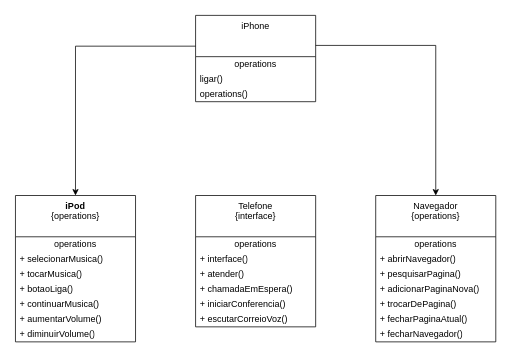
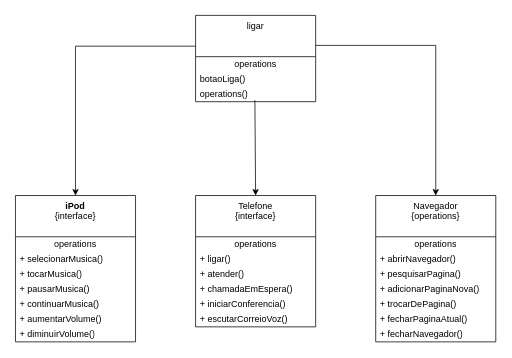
  <mxCell id="0" />
  <mxCell id="1" parent="0" />
- <mxCell id="2" value="iPhone" style="swimlane;fontStyle=0;align=center;verticalAlign=top;childLayout=stackLayout;horizontal=1;startSize=55;horizontalStack=0;resizeParent=1;resizeParentMax=0;resizeLast=0;collapsible=0;marginBottom=0;html=1;whiteSpace=wrap;" vertex="1" parent="1"><mxGeometry x="260" y="20" width="160" height="115" as="geometry" /></mxCell>
+ <mxCell id="2" value="ligar" style="swimlane;fontStyle=0;align=center;verticalAlign=top;childLayout=stackLayout;horizontal=1;startSize=55;horizontalStack=0;resizeParent=1;resizeParentMax=0;resizeLast=0;collapsible=0;marginBottom=0;html=1;whiteSpace=wrap;" vertex="1" parent="1"><mxGeometry x="260" y="20" width="160" height="115" as="geometry" /></mxCell>
  <mxCell id="3" value="operations" style="text;html=1;strokeColor=none;fillColor=none;align=center;verticalAlign=middle;spacingLeft=4;spacingRight=4;overflow=hidden;rotatable=0;points=[[0,0.5],[1,0.5]];portConstraint=eastwest;whiteSpace=wrap;" vertex="1" parent="2"><mxGeometry y="55" width="160" height="20" as="geometry" /></mxCell>
- <mxCell id="4" value="ligar()" style="text;html=1;strokeColor=none;fillColor=none;align=left;verticalAlign=middle;spacingLeft=4;spacingRight=4;overflow=hidden;rotatable=0;points=[[0,0.5],[1,0.5]];portConstraint=eastwest;whiteSpace=wrap;" vertex="1" parent="2"><mxGeometry y="75" width="160" height="20" as="geometry" /></mxCell>
+ <mxCell id="4" value="botaoLiga()" style="text;html=1;strokeColor=none;fillColor=none;align=left;verticalAlign=middle;spacingLeft=4;spacingRight=4;overflow=hidden;rotatable=0;points=[[0,0.5],[1,0.5]];portConstraint=eastwest;whiteSpace=wrap;" vertex="1" parent="2"><mxGeometry y="75" width="160" height="20" as="geometry" /></mxCell>
  <mxCell id="5" value="operations()" style="text;html=1;strokeColor=none;fillColor=none;align=left;verticalAlign=middle;spacingLeft=4;spacingRight=4;overflow=hidden;rotatable=0;points=[[0,0.5],[1,0.5]];portConstraint=eastwest;whiteSpace=wrap;" vertex="1" parent="2"><mxGeometry y="95" width="160" height="20" as="geometry" /></mxCell>
  <mxCell id="6" value="Telefone&lt;br&gt;{interface}" style="swimlane;fontStyle=0;align=center;verticalAlign=top;childLayout=stackLayout;horizontal=1;startSize=55;horizontalStack=0;resizeParent=1;resizeParentMax=0;resizeLast=0;collapsible=0;marginBottom=0;html=1;whiteSpace=wrap;" vertex="1" parent="1"><mxGeometry x="260" y="260" width="160" height="175" as="geometry" /></mxCell>
  <mxCell id="7" value="operations" style="text;html=1;strokeColor=none;fillColor=none;align=center;verticalAlign=middle;spacingLeft=4;spacingRight=4;overflow=hidden;rotatable=0;points=[[0,0.5],[1,0.5]];portConstraint=eastwest;whiteSpace=wrap;" vertex="1" parent="6"><mxGeometry y="55" width="160" height="20" as="geometry" /></mxCell>
- <mxCell id="8" value="+ interface()" style="text;html=1;strokeColor=none;fillColor=none;align=left;verticalAlign=middle;spacingLeft=4;spacingRight=4;overflow=hidden;rotatable=0;points=[[0,0.5],[1,0.5]];portConstraint=eastwest;whiteSpace=wrap;" vertex="1" parent="6"><mxGeometry y="75" width="160" height="20" as="geometry" /></mxCell>
+ <mxCell id="8" value="+ ligar()" style="text;html=1;strokeColor=none;fillColor=none;align=left;verticalAlign=middle;spacingLeft=4;spacingRight=4;overflow=hidden;rotatable=0;points=[[0,0.5],[1,0.5]];portConstraint=eastwest;whiteSpace=wrap;" vertex="1" parent="6"><mxGeometry y="75" width="160" height="20" as="geometry" /></mxCell>
  <mxCell id="9" value="+ atender()" style="text;html=1;strokeColor=none;fillColor=none;align=left;verticalAlign=middle;spacingLeft=4;spacingRight=4;overflow=hidden;rotatable=0;points=[[0,0.5],[1,0.5]];portConstraint=eastwest;whiteSpace=wrap;" vertex="1" parent="6"><mxGeometry y="95" width="160" height="20" as="geometry" /></mxCell>
  <mxCell id="10" value="+ chamadaEmEspera()" style="text;html=1;strokeColor=none;fillColor=none;align=left;verticalAlign=middle;spacingLeft=4;spacingRight=4;overflow=hidden;rotatable=0;points=[[0,0.5],[1,0.5]];portConstraint=eastwest;whiteSpace=wrap;" vertex="1" parent="6"><mxGeometry y="115" width="160" height="20" as="geometry" /></mxCell>
  <mxCell id="11" value="+ iniciarConferencia()" style="text;html=1;strokeColor=none;fillColor=none;align=left;verticalAlign=middle;spacingLeft=4;spacingRight=4;overflow=hidden;rotatable=0;points=[[0,0.5],[1,0.5]];portConstraint=eastwest;whiteSpace=wrap;" vertex="1" parent="6"><mxGeometry y="135" width="160" height="20" as="geometry" /></mxCell>
  <mxCell id="12" value="+ escutarCorreioVoz()" style="text;html=1;strokeColor=none;fillColor=none;align=left;verticalAlign=middle;spacingLeft=4;spacingRight=4;overflow=hidden;rotatable=0;points=[[0,0.5],[1,0.5]];portConstraint=eastwest;whiteSpace=wrap;" vertex="1" parent="6"><mxGeometry y="155" width="160" height="20" as="geometry" /></mxCell>
- <mxCell id="13" value="&lt;b&gt;iPod&lt;br&gt;&lt;/b&gt;{operations}&lt;b&gt;&lt;br&gt;&lt;/b&gt;" style="swimlane;fontStyle=0;align=center;verticalAlign=top;childLayout=stackLayout;horizontal=1;startSize=55;horizontalStack=0;resizeParent=1;resizeParentMax=0;resizeLast=0;collapsible=0;marginBottom=0;html=1;whiteSpace=wrap;" vertex="1" parent="1"><mxGeometry x="20" y="260" width="160" height="195" as="geometry" /></mxCell>
+ <mxCell id="13" value="&lt;b&gt;iPod&lt;br&gt;&lt;/b&gt;{interface}&lt;b&gt;&lt;br&gt;&lt;/b&gt;" style="swimlane;fontStyle=0;align=center;verticalAlign=top;childLayout=stackLayout;horizontal=1;startSize=55;horizontalStack=0;resizeParent=1;resizeParentMax=0;resizeLast=0;collapsible=0;marginBottom=0;html=1;whiteSpace=wrap;" vertex="1" parent="1"><mxGeometry x="20" y="260" width="160" height="195" as="geometry" /></mxCell>
  <mxCell id="14" value="operations" style="text;html=1;strokeColor=none;fillColor=none;align=center;verticalAlign=middle;spacingLeft=4;spacingRight=4;overflow=hidden;rotatable=0;points=[[0,0.5],[1,0.5]];portConstraint=eastwest;whiteSpace=wrap;" vertex="1" parent="13"><mxGeometry y="55" width="160" height="20" as="geometry" /></mxCell>
  <mxCell id="15" value="+ selecionarMusica()" style="text;html=1;strokeColor=none;fillColor=none;align=left;verticalAlign=middle;spacingLeft=4;spacingRight=4;overflow=hidden;rotatable=0;points=[[0,0.5],[1,0.5]];portConstraint=eastwest;whiteSpace=wrap;" vertex="1" parent="13"><mxGeometry y="75" width="160" height="20" as="geometry" /></mxCell>
  <mxCell id="16" value="+ tocarMusica()" style="text;html=1;strokeColor=none;fillColor=none;align=left;verticalAlign=middle;spacingLeft=4;spacingRight=4;overflow=hidden;rotatable=0;points=[[0,0.5],[1,0.5]];portConstraint=eastwest;whiteSpace=wrap;" vertex="1" parent="13"><mxGeometry y="95" width="160" height="20" as="geometry" /></mxCell>
- <mxCell id="17" value="+ botaoLiga()" style="text;html=1;strokeColor=none;fillColor=none;align=left;verticalAlign=middle;spacingLeft=4;spacingRight=4;overflow=hidden;rotatable=0;points=[[0,0.5],[1,0.5]];portConstraint=eastwest;whiteSpace=wrap;" vertex="1" parent="13"><mxGeometry y="115" width="160" height="20" as="geometry" /></mxCell>
+ <mxCell id="17" value="+ pausarMusica()" style="text;html=1;strokeColor=none;fillColor=none;align=left;verticalAlign=middle;spacingLeft=4;spacingRight=4;overflow=hidden;rotatable=0;points=[[0,0.5],[1,0.5]];portConstraint=eastwest;whiteSpace=wrap;" vertex="1" parent="13"><mxGeometry y="115" width="160" height="20" as="geometry" /></mxCell>
  <mxCell id="18" value="+ continuarMusica()" style="text;html=1;strokeColor=none;fillColor=none;align=left;verticalAlign=middle;spacingLeft=4;spacingRight=4;overflow=hidden;rotatable=0;points=[[0,0.5],[1,0.5]];portConstraint=eastwest;whiteSpace=wrap;" vertex="1" parent="13"><mxGeometry y="135" width="160" height="20" as="geometry" /></mxCell>
  <mxCell id="19" value="+ aumentarVolume()" style="text;html=1;strokeColor=none;fillColor=none;align=left;verticalAlign=middle;spacingLeft=4;spacingRight=4;overflow=hidden;rotatable=0;points=[[0,0.5],[1,0.5]];portConstraint=eastwest;whiteSpace=wrap;" vertex="1" parent="13"><mxGeometry y="155" width="160" height="20" as="geometry" /></mxCell>
  <mxCell id="20" value="+ diminuirVolume()" style="text;html=1;strokeColor=none;fillColor=none;align=left;verticalAlign=middle;spacingLeft=4;spacingRight=4;overflow=hidden;rotatable=0;points=[[0,0.5],[1,0.5]];portConstraint=eastwest;whiteSpace=wrap;" vertex="1" parent="13"><mxGeometry y="175" width="160" height="20" as="geometry" /></mxCell>
  <mxCell id="21" value="Navegador&lt;br&gt;{operations}" style="swimlane;fontStyle=0;align=center;verticalAlign=top;childLayout=stackLayout;horizontal=1;startSize=55;horizontalStack=0;resizeParent=1;resizeParentMax=0;resizeLast=0;collapsible=0;marginBottom=0;html=1;whiteSpace=wrap;" vertex="1" parent="1"><mxGeometry x="500" y="260" width="160" height="195" as="geometry" /></mxCell>
  <mxCell id="22" value="operations" style="text;html=1;strokeColor=none;fillColor=none;align=center;verticalAlign=middle;spacingLeft=4;spacingRight=4;overflow=hidden;rotatable=0;points=[[0,0.5],[1,0.5]];portConstraint=eastwest;whiteSpace=wrap;" vertex="1" parent="21"><mxGeometry y="55" width="160" height="20" as="geometry" /></mxCell>
  <mxCell id="23" value="+ abrirNavegador()" style="text;html=1;strokeColor=none;fillColor=none;align=left;verticalAlign=middle;spacingLeft=4;spacingRight=4;overflow=hidden;rotatable=0;points=[[0,0.5],[1,0.5]];portConstraint=eastwest;whiteSpace=wrap;" vertex="1" parent="21"><mxGeometry y="75" width="160" height="20" as="geometry" /></mxCell>
  <mxCell id="24" value="+ pesquisarPagina()" style="text;html=1;strokeColor=none;fillColor=none;align=left;verticalAlign=middle;spacingLeft=4;spacingRight=4;overflow=hidden;rotatable=0;points=[[0,0.5],[1,0.5]];portConstraint=eastwest;whiteSpace=wrap;" vertex="1" parent="21"><mxGeometry y="95" width="160" height="20" as="geometry" /></mxCell>
  <mxCell id="25" value="+ adicionarPaginaNova()" style="text;html=1;strokeColor=none;fillColor=none;align=left;verticalAlign=middle;spacingLeft=4;spacingRight=4;overflow=hidden;rotatable=0;points=[[0,0.5],[1,0.5]];portConstraint=eastwest;whiteSpace=wrap;" vertex="1" parent="21"><mxGeometry y="115" width="160" height="20" as="geometry" /></mxCell>
  <mxCell id="26" value="+ trocarDePagina()" style="text;html=1;strokeColor=none;fillColor=none;align=left;verticalAlign=middle;spacingLeft=4;spacingRight=4;overflow=hidden;rotatable=0;points=[[0,0.5],[1,0.5]];portConstraint=eastwest;whiteSpace=wrap;" vertex="1" parent="21"><mxGeometry y="135" width="160" height="20" as="geometry" /></mxCell>
  <mxCell id="27" value="+ fecharPaginaAtual()" style="text;html=1;strokeColor=none;fillColor=none;align=left;verticalAlign=middle;spacingLeft=4;spacingRight=4;overflow=hidden;rotatable=0;points=[[0,0.5],[1,0.5]];portConstraint=eastwest;whiteSpace=wrap;" vertex="1" parent="21"><mxGeometry y="155" width="160" height="20" as="geometry" /></mxCell>
  <mxCell id="28" value="+ fecharNavegador()" style="text;html=1;strokeColor=none;fillColor=none;align=left;verticalAlign=middle;spacingLeft=4;spacingRight=4;overflow=hidden;rotatable=0;points=[[0,0.5],[1,0.5]];portConstraint=eastwest;whiteSpace=wrap;" vertex="1" parent="21"><mxGeometry y="175" width="160" height="20" as="geometry" /></mxCell>
  <mxCell id="29" value="" style="endArrow=classic;html=1;rounded=0;entryX=0.5;entryY=0;entryDx=0;entryDy=0;" edge="1" parent="1" target="13"><mxGeometry width="50" height="50" relative="1" as="geometry"><mxPoint x="260" y="61" as="sourcePoint" /><mxPoint x="170" y="76.5" as="targetPoint" /><Array as="points"><mxPoint x="100" y="61" /></Array></mxGeometry></mxCell>
  <mxCell id="30" value="" style="endArrow=classic;html=1;rounded=0;entryX=0.5;entryY=0;entryDx=0;entryDy=0;" edge="1" parent="1" target="21"><mxGeometry width="50" height="50" relative="1" as="geometry"><mxPoint x="420" y="60" as="sourcePoint" /><mxPoint x="510" y="20" as="targetPoint" /><Array as="points"><mxPoint x="580" y="60" /></Array></mxGeometry></mxCell>
+ <mxCell id="31" value="" style="endArrow=classic;html=1;rounded=0;entryX=0.5;entryY=0;entryDx=0;entryDy=0;exitX=0.494;exitY=0.9;exitDx=0;exitDy=0;exitPerimeter=0;" edge="1" parent="1" source="5" target="6"><mxGeometry width="50" height="50" relative="1" as="geometry"><mxPoint x="340" y="190" as="sourcePoint" /><mxPoint x="365" y="190" as="targetPoint" /></mxGeometry></mxCell>
